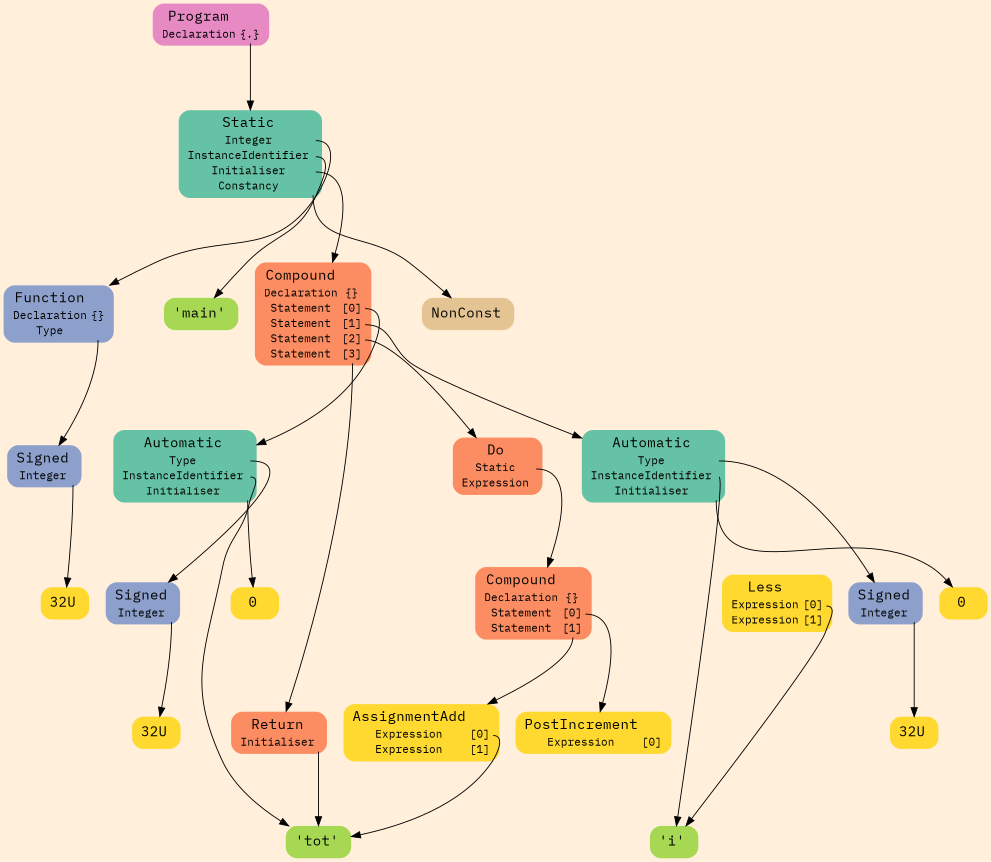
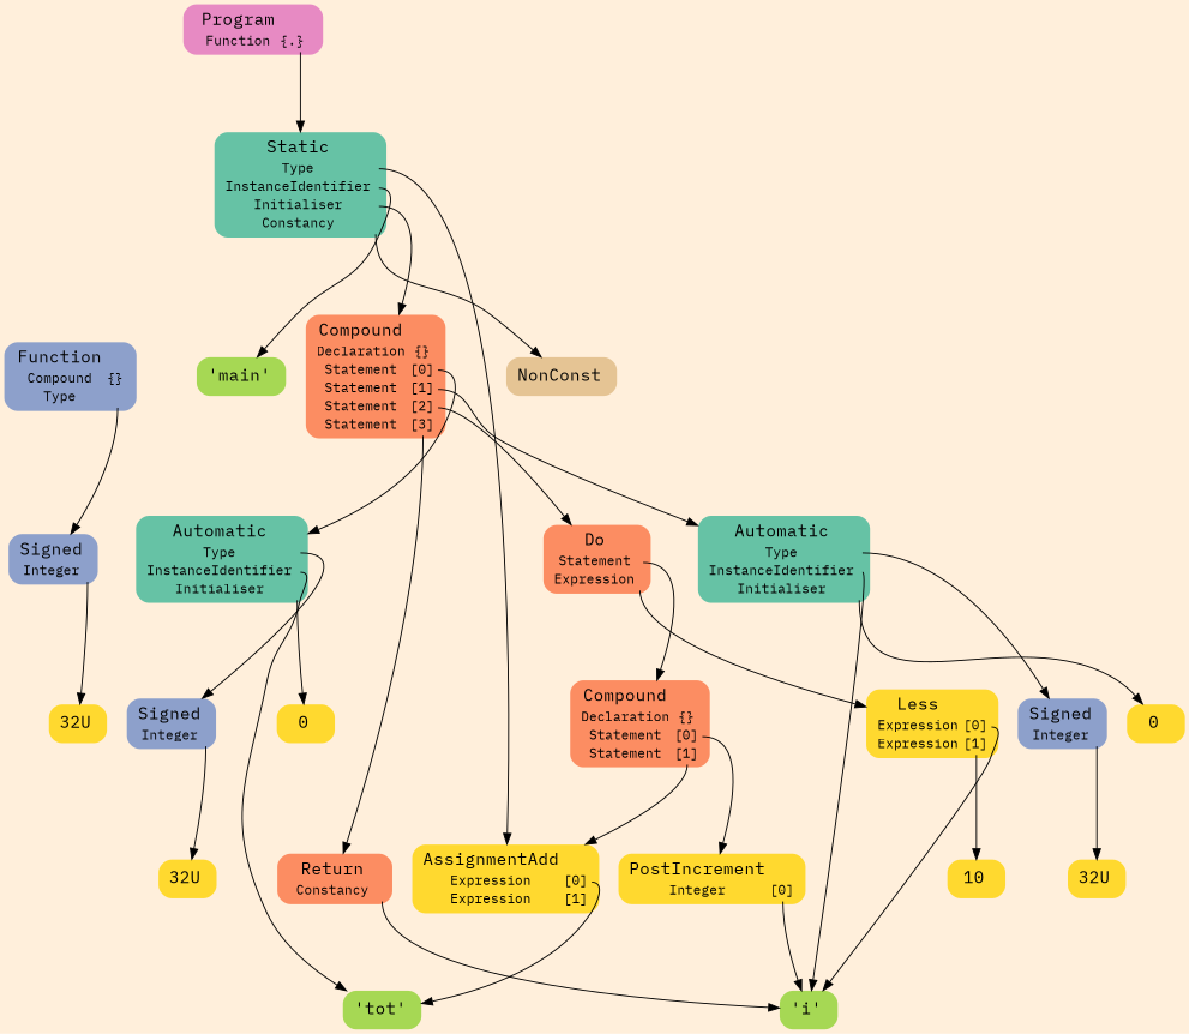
  digraph {
    bgcolor=antiquewhite1
    color=black
    fontcolor=black
    fontname="IBM Plex Mono"
    rankdir=TB
    ranksep=1.0
    node [fillcolor="/set28/6" fontname="IBM Plex Mono" fontsize=12 shape=plaintext style="rounded,filled"]
    edge [color=black fontcolor=black fontname="IBM Plex Mono" style=solid tailport=port0]
-   n1 [fillcolor="/set28/4" label=<<TABLE BORDER="0" CELLBORDER="0" CELLSPACING="0">      <TR><TD><FONT POINT-SIZE="16.0">Program</FONT></TD><TD></TD></TR>      <TR><TD>Declaration</TD><TD PORT="port0">{.}</TD></TR>     </TABLE>>]
-   n2 [fillcolor="/set28/1" label=<<TABLE BORDER="0" CELLBORDER="0" CELLSPACING="0">      <TR><TD><FONT POINT-SIZE="16.0">Static</FONT></TD><TD></TD></TR>      <TR><TD>Integer</TD><TD PORT="port0"></TD></TR>      <TR><TD>InstanceIdentifier</TD><TD PORT="port1"></TD></TR>      <TR><TD>Initialiser</TD><TD PORT="port2"></TD></TR>      <TR><TD>Constancy</TD><TD PORT="port3"></TD></TR>     </TABLE>>]
-   n3 [fillcolor="/set28/3" label=<<TABLE BORDER="0" CELLBORDER="0" CELLSPACING="0">      <TR><TD><FONT POINT-SIZE="16.0">Function</FONT></TD><TD></TD></TR>      <TR><TD>Declaration</TD><TD PORT="port0">{}</TD></TR>      <TR><TD>Type</TD><TD PORT="port1"></TD></TR>     </TABLE>>]
+   n1 [fillcolor="/set28/4" label=<<TABLE BORDER="0" CELLBORDER="0" CELLSPACING="0">      <TR><TD><FONT POINT-SIZE="16.0">Program</FONT></TD><TD></TD></TR>      <TR><TD>Function</TD><TD PORT="port0">{.}</TD></TR>     </TABLE>>]
+   n2 [fillcolor="/set28/1" label=<<TABLE BORDER="0" CELLBORDER="0" CELLSPACING="0">      <TR><TD><FONT POINT-SIZE="16.0">Static</FONT></TD><TD></TD></TR>      <TR><TD>Type</TD><TD PORT="port0"></TD></TR>      <TR><TD>InstanceIdentifier</TD><TD PORT="port1"></TD></TR>      <TR><TD>Initialiser</TD><TD PORT="port2"></TD></TR>      <TR><TD>Constancy</TD><TD PORT="port3"></TD></TR>     </TABLE>>]
+   n3 [fillcolor="/set28/3" label=<<TABLE BORDER="0" CELLBORDER="0" CELLSPACING="0">      <TR><TD><FONT POINT-SIZE="16.0">Function</FONT></TD><TD></TD></TR>      <TR><TD>Compound</TD><TD PORT="port0">{}</TD></TR>      <TR><TD>Type</TD><TD PORT="port1"></TD></TR>     </TABLE>>]
    n4 [fillcolor="/set28/5" label=<<TABLE BORDER="0" CELLBORDER="0" CELLSPACING="0">      <TR><TD><FONT POINT-SIZE="16.0">'main'</FONT></TD><TD></TD></TR>     </TABLE>>]
    n5 [fillcolor="/set28/2" label=<<TABLE BORDER="0" CELLBORDER="0" CELLSPACING="0">      <TR><TD><FONT POINT-SIZE="16.0">Compound</FONT></TD><TD></TD></TR>      <TR><TD>Declaration</TD><TD PORT="port0">{}</TD></TR>      <TR><TD>Statement</TD><TD PORT="port1">[0]</TD></TR>      <TR><TD>Statement</TD><TD PORT="port2">[1]</TD></TR>      <TR><TD>Statement</TD><TD PORT="port3">[2]</TD></TR>      <TR><TD>Statement</TD><TD PORT="port4">[3]</TD></TR>     </TABLE>>]
    n6 [fillcolor="/set28/7" label=<<TABLE BORDER="0" CELLBORDER="0" CELLSPACING="0">      <TR><TD><FONT POINT-SIZE="16.0">NonConst</FONT></TD><TD></TD></TR>     </TABLE>>]
    n7 [fillcolor="/set28/3" label=<<TABLE BORDER="0" CELLBORDER="0" CELLSPACING="0">      <TR><TD><FONT POINT-SIZE="16.0">Signed</FONT></TD><TD></TD></TR>      <TR><TD>Integer</TD><TD PORT="port0"></TD></TR>     </TABLE>>]
    n8 [fillcolor="/set28/1" label=<<TABLE BORDER="0" CELLBORDER="0" CELLSPACING="0">      <TR><TD><FONT POINT-SIZE="16.0">Automatic</FONT></TD><TD></TD></TR>      <TR><TD>Type</TD><TD PORT="port0"></TD></TR>      <TR><TD>InstanceIdentifier</TD><TD PORT="port1"></TD></TR>      <TR><TD>Initialiser</TD><TD PORT="port2"></TD></TR>     </TABLE>>]
    n9 [fillcolor="/set28/1" label=<<TABLE BORDER="0" CELLBORDER="0" CELLSPACING="0">      <TR><TD><FONT POINT-SIZE="16.0">Automatic</FONT></TD><TD></TD></TR>      <TR><TD>Type</TD><TD PORT="port0"></TD></TR>      <TR><TD>InstanceIdentifier</TD><TD PORT="port1"></TD></TR>      <TR><TD>Initialiser</TD><TD PORT="port2"></TD></TR>     </TABLE>>]
-   n10 [fillcolor="/set28/2" label=<<TABLE BORDER="0" CELLBORDER="0" CELLSPACING="0">      <TR><TD><FONT POINT-SIZE="16.0">Do</FONT></TD><TD></TD></TR>      <TR><TD>Static</TD><TD PORT="port0"></TD></TR>      <TR><TD>Expression</TD><TD PORT="port1"></TD></TR>     </TABLE>>]
-   n11 [fillcolor="/set28/2" label=<<TABLE BORDER="0" CELLBORDER="0" CELLSPACING="0">      <TR><TD><FONT POINT-SIZE="16.0">Return</FONT></TD><TD></TD></TR>      <TR><TD>Initialiser</TD><TD PORT="port0"></TD></TR>     </TABLE>>]
+   n10 [fillcolor="/set28/2" label=<<TABLE BORDER="0" CELLBORDER="0" CELLSPACING="0">      <TR><TD><FONT POINT-SIZE="16.0">Do</FONT></TD><TD></TD></TR>      <TR><TD>Statement</TD><TD PORT="port0"></TD></TR>      <TR><TD>Expression</TD><TD PORT="port1"></TD></TR>     </TABLE>>]
+   n11 [fillcolor="/set28/2" label=<<TABLE BORDER="0" CELLBORDER="0" CELLSPACING="0">      <TR><TD><FONT POINT-SIZE="16.0">Return</FONT></TD><TD></TD></TR>      <TR><TD>Constancy</TD><TD PORT="port0"></TD></TR>     </TABLE>>]
    n12 [label=<<TABLE BORDER="0" CELLBORDER="0" CELLSPACING="0">      <TR><TD><FONT POINT-SIZE="16.0">32U</FONT></TD><TD></TD></TR>     </TABLE>>]
    n13 [fillcolor="/set28/3" label=<<TABLE BORDER="0" CELLBORDER="0" CELLSPACING="0">      <TR><TD><FONT POINT-SIZE="16.0">Signed</FONT></TD><TD></TD></TR>      <TR><TD>Integer</TD><TD PORT="port0"></TD></TR>     </TABLE>>]
    n14 [fillcolor="/set28/5" label=<<TABLE BORDER="0" CELLBORDER="0" CELLSPACING="0">      <TR><TD><FONT POINT-SIZE="16.0">'tot'</FONT></TD><TD></TD></TR>     </TABLE>>]
    n15 [label=<<TABLE BORDER="0" CELLBORDER="0" CELLSPACING="0">      <TR><TD><FONT POINT-SIZE="16.0">0</FONT></TD><TD></TD></TR>     </TABLE>>]
    n16 [fillcolor="/set28/3" label=<<TABLE BORDER="0" CELLBORDER="0" CELLSPACING="0">      <TR><TD><FONT POINT-SIZE="16.0">Signed</FONT></TD><TD></TD></TR>      <TR><TD>Integer</TD><TD PORT="port0"></TD></TR>     </TABLE>>]
    n17 [fillcolor="/set28/5" label=<<TABLE BORDER="0" CELLBORDER="0" CELLSPACING="0">      <TR><TD><FONT POINT-SIZE="16.0">'i'</FONT></TD><TD></TD></TR>     </TABLE>>]
    n18 [label=<<TABLE BORDER="0" CELLBORDER="0" CELLSPACING="0">      <TR><TD><FONT POINT-SIZE="16.0">0</FONT></TD><TD></TD></TR>     </TABLE>>]
    n19 [fillcolor="/set28/2" label=<<TABLE BORDER="0" CELLBORDER="0" CELLSPACING="0">      <TR><TD><FONT POINT-SIZE="16.0">Compound</FONT></TD><TD></TD></TR>      <TR><TD>Declaration</TD><TD PORT="port0">{}</TD></TR>      <TR><TD>Statement</TD><TD PORT="port1">[0]</TD></TR>      <TR><TD>Statement</TD><TD PORT="port2">[1]</TD></TR>     </TABLE>>]
    n20 [label=<<TABLE BORDER="0" CELLBORDER="0" CELLSPACING="0">      <TR><TD><FONT POINT-SIZE="16.0">Less</FONT></TD><TD></TD></TR>      <TR><TD>Expression</TD><TD PORT="port0">[0]</TD></TR>      <TR><TD>Expression</TD><TD PORT="port1">[1]</TD></TR>     </TABLE>>]
    n21 [label=<<TABLE BORDER="0" CELLBORDER="0" CELLSPACING="0">      <TR><TD><FONT POINT-SIZE="16.0">32U</FONT></TD><TD></TD></TR>     </TABLE>>]
    n22 [label=<<TABLE BORDER="0" CELLBORDER="0" CELLSPACING="0">      <TR><TD><FONT POINT-SIZE="16.0">32U</FONT></TD><TD></TD></TR>     </TABLE>>]
-   n23 [label=<<TABLE BORDER="0" CELLBORDER="0" CELLSPACING="0">      <TR><TD><FONT POINT-SIZE="16.0">PostIncrement</FONT></TD><TD></TD></TR>      <TR><TD>Expression</TD><TD PORT="port0">[0]</TD></TR>     </TABLE>>]
+   n23 [label=<<TABLE BORDER="0" CELLBORDER="0" CELLSPACING="0">      <TR><TD><FONT POINT-SIZE="16.0">PostIncrement</FONT></TD><TD></TD></TR>      <TR><TD>Integer</TD><TD PORT="port0">[0]</TD></TR>     </TABLE>>]
    n24 [label=<<TABLE BORDER="0" CELLBORDER="0" CELLSPACING="0">      <TR><TD><FONT POINT-SIZE="16.0">AssignmentAdd</FONT></TD><TD></TD></TR>      <TR><TD>Expression</TD><TD PORT="port0">[0]</TD></TR>      <TR><TD>Expression</TD><TD PORT="port1">[1]</TD></TR>     </TABLE>>]
+   n25 [label=<<TABLE BORDER="0" CELLBORDER="0" CELLSPACING="0">      <TR><TD><FONT POINT-SIZE="16.0">10</FONT></TD><TD></TD></TR>     </TABLE>>]
    n1 -> n2
-   n2 -> n3
+   n2 -> n24
    n2 -> n4 [tailport=port1]
    n2 -> n5 [tailport=port2]
    n2 -> n6 [tailport=port3]
    n3 -> n7 [tailport=port1]
    n5 -> n8 [tailport=port1]
    n5 -> n9 [tailport=port2]
    n5 -> n10 [tailport=port3]
    n5 -> n11 [tailport=port4]
    n7 -> n12
    n8 -> n13
    n8 -> n14 [tailport=port1]
    n8 -> n15 [tailport=port2]
    n9 -> n16
    n9 -> n17 [tailport=port1]
    n9 -> n18 [tailport=port2]
    n10 -> n19
-   n11 -> n14
+   n10 -> n20 [tailport=port1]
+   n11 -> n17
    n13 -> n21
    n16 -> n22
    n19 -> n23 [tailport=port1]
    n19 -> n24 [tailport=port2]
    n20 -> n17
+   n20 -> n25 [tailport=port1]
+   n23 -> n17
    n24 -> n14
  }
